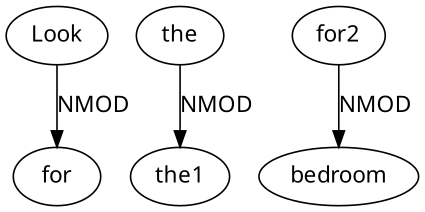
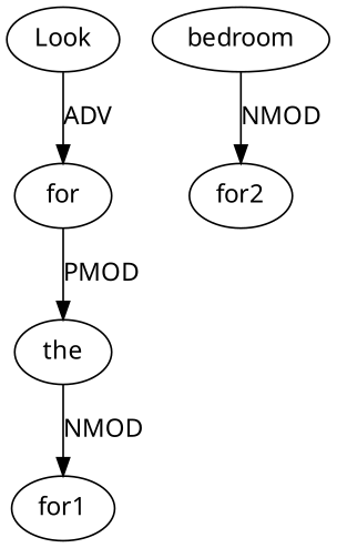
  digraph {
    fontname="Noto Sans"
    node [fontname="Noto Sans"]
    edge [fontname="Noto Sans"]
    Look
    for
    n3 [label=the]
-   the1
+   the1 [label=for1]
    n5 [label=for2]
    bedroom
-   Look -> for [label=NMOD]
+   Look -> for [label=ADV]
+   for -> n3 [label=PMOD]
    n3 -> the1 [label=NMOD]
-   n5 -> bedroom [label=NMOD]
+   bedroom -> n5 [label=NMOD]
  }
